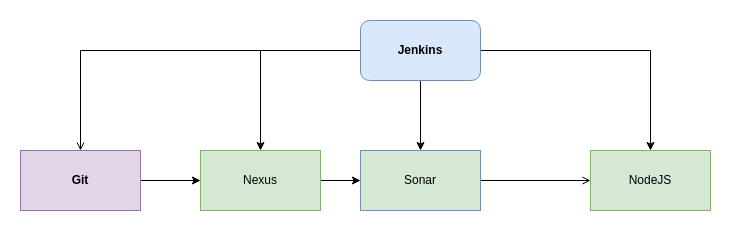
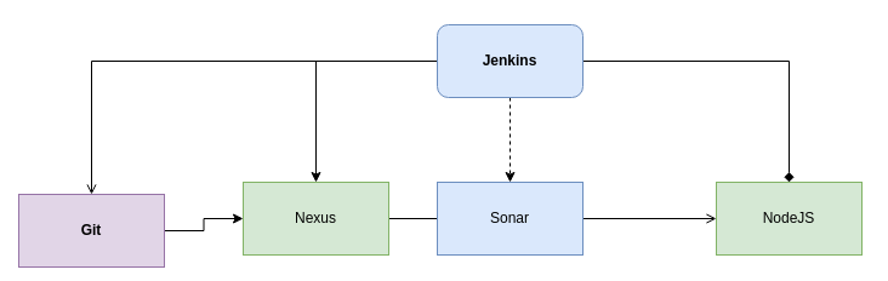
  <mxCell id="0" />
  <mxCell id="1" parent="0" />
  <mxCell id="2" style="edgeStyle=orthogonalEdgeStyle;rounded=0;orthogonalLoop=1;jettySize=auto;html=1;entryX=0.5;entryY=0;entryDx=0;entryDy=0;endArrow=open;" edge="1" parent="1" source="6" target="8"><mxGeometry relative="1" as="geometry" /></mxCell>
  <mxCell id="3" style="edgeStyle=orthogonalEdgeStyle;rounded=0;orthogonalLoop=1;jettySize=auto;html=1;entryX=0.5;entryY=0;entryDx=0;entryDy=0;" edge="1" parent="1" source="6" target="10"><mxGeometry relative="1" as="geometry" /></mxCell>
- <mxCell id="4" style="edgeStyle=orthogonalEdgeStyle;rounded=0;orthogonalLoop=1;jettySize=auto;html=1;entryX=0.5;entryY=0;entryDx=0;entryDy=0;" edge="1" parent="1" source="6" target="12"><mxGeometry relative="1" as="geometry" /></mxCell>
- <mxCell id="5" style="edgeStyle=orthogonalEdgeStyle;rounded=0;orthogonalLoop=1;jettySize=auto;html=1;" edge="1" parent="1" source="6" target="13"><mxGeometry relative="1" as="geometry" /></mxCell>
+ <mxCell id="4" style="edgeStyle=orthogonalEdgeStyle;rounded=0;orthogonalLoop=1;jettySize=auto;html=1;entryX=0.5;entryY=0;entryDx=0;entryDy=0;dashed=1;" edge="1" parent="1" source="6" target="12"><mxGeometry relative="1" as="geometry" /></mxCell>
+ <mxCell id="5" style="edgeStyle=orthogonalEdgeStyle;rounded=0;orthogonalLoop=1;jettySize=auto;html=1;endArrow=diamond;" edge="1" parent="1" source="6" target="13"><mxGeometry relative="1" as="geometry" /></mxCell>
  <mxCell id="6" value="&lt;b&gt;Jenkins&lt;/b&gt;" style="rounded=1;whiteSpace=wrap;html=1;fillColor=#dae8fc;strokeColor=#6c8ebf;" vertex="1" parent="1"><mxGeometry x="360" y="20" width="120" height="60" as="geometry" /></mxCell>
  <mxCell id="7" style="edgeStyle=orthogonalEdgeStyle;rounded=0;orthogonalLoop=1;jettySize=auto;html=1;entryX=0;entryY=0.5;entryDx=0;entryDy=0;" edge="1" parent="1" source="8" target="10"><mxGeometry relative="1" as="geometry" /></mxCell>
- <mxCell id="8" value="&lt;b&gt;Git&lt;/b&gt;" style="rounded=0;whiteSpace=wrap;html=1;fillColor=#e1d5e7;strokeColor=#9673a6;" vertex="1" parent="1"><mxGeometry x="20" y="150" width="120" height="60" as="geometry" /></mxCell>
- <mxCell id="9" style="edgeStyle=orthogonalEdgeStyle;rounded=0;orthogonalLoop=1;jettySize=auto;html=1;entryX=0;entryY=0.5;entryDx=0;entryDy=0;" edge="1" parent="1" source="10" target="12"><mxGeometry relative="1" as="geometry" /></mxCell>
+ <mxCell id="8" value="&lt;b&gt;Git&lt;/b&gt;" style="rounded=0;whiteSpace=wrap;html=1;fillColor=#e1d5e7;strokeColor=#9673a6;" vertex="1" parent="1"><mxGeometry x="15" y="160" width="120" height="60" as="geometry" /></mxCell>
+ <mxCell id="9" style="edgeStyle=orthogonalEdgeStyle;rounded=0;orthogonalLoop=1;jettySize=auto;html=1;entryX=0;entryY=0.5;entryDx=0;entryDy=0;endArrow=none;" edge="1" parent="1" source="10" target="12"><mxGeometry relative="1" as="geometry" /></mxCell>
  <mxCell id="10" value="Nexus" style="rounded=0;whiteSpace=wrap;html=1;fillColor=#d5e8d4;strokeColor=#82b366;" vertex="1" parent="1"><mxGeometry x="200" y="150" width="120" height="60" as="geometry" /></mxCell>
  <mxCell id="11" style="edgeStyle=orthogonalEdgeStyle;rounded=0;orthogonalLoop=1;jettySize=auto;html=1;entryX=0;entryY=0.5;entryDx=0;entryDy=0;endArrow=open;" edge="1" parent="1" source="12" target="13"><mxGeometry relative="1" as="geometry" /></mxCell>
- <mxCell id="12" value="Sonar" style="rounded=0;whiteSpace=wrap;html=1;fillColor=#d5e8d4;strokeColor=#6c8ebf;" vertex="1" parent="1"><mxGeometry x="360" y="150" width="120" height="60" as="geometry" /></mxCell>
+ <mxCell id="12" value="Sonar" style="rounded=0;whiteSpace=wrap;html=1;fillColor=#dae8fc;strokeColor=#6c8ebf;" vertex="1" parent="1"><mxGeometry x="360" y="150" width="120" height="60" as="geometry" /></mxCell>
  <mxCell id="13" value="NodeJS" style="rounded=0;whiteSpace=wrap;html=1;fillColor=#d5e8d4;strokeColor=#82b366;" vertex="1" parent="1"><mxGeometry x="590" y="150" width="120" height="60" as="geometry" /></mxCell>
